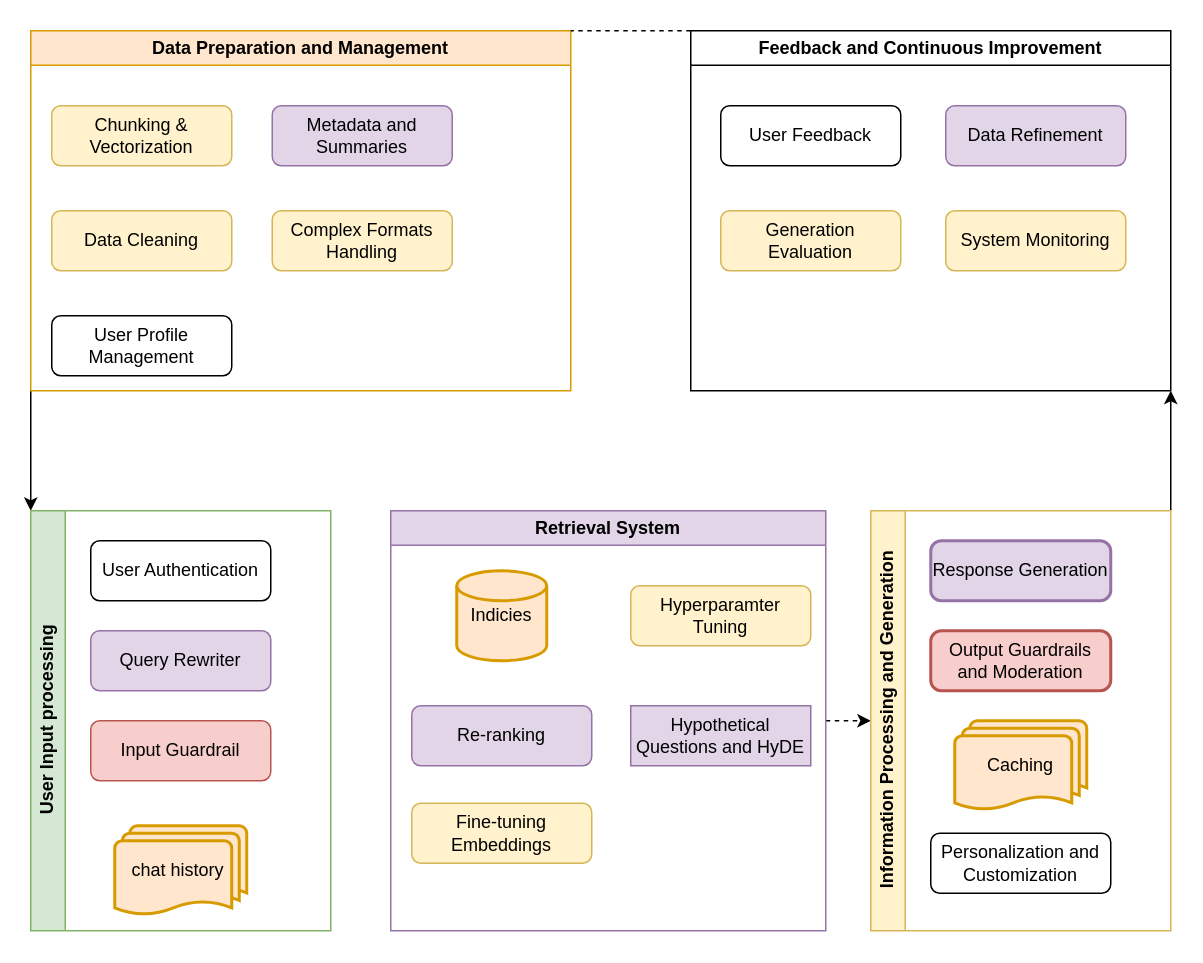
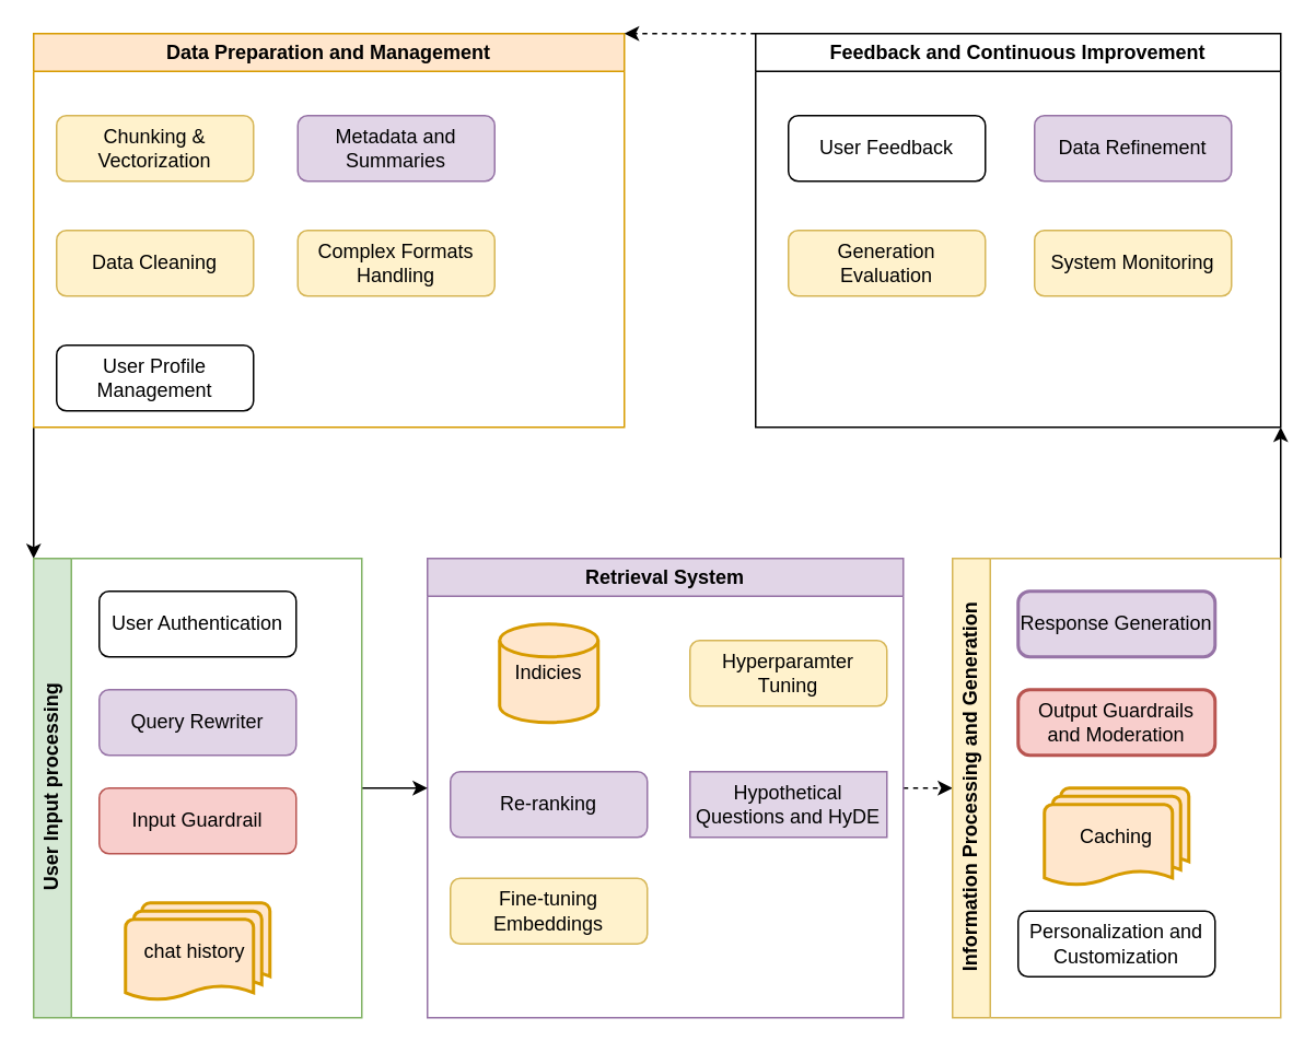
  <mxCell id="0" />
  <mxCell id="1" parent="0" />
  <mxCell id="2" style="edgeStyle=orthogonalEdgeStyle;rounded=0;orthogonalLoop=1;jettySize=auto;html=1;exitX=1;exitY=0.5;exitDx=0;exitDy=0;entryX=0;entryY=0.5;entryDx=0;entryDy=0;dashed=1;" edge="1" parent="1" source="3" target="23"><mxGeometry relative="1" as="geometry" /></mxCell>
  <mxCell id="3" value="Retrieval System" style="swimlane;whiteSpace=wrap;html=1;fillColor=#e1d5e7;strokeColor=#9673a6;startSize=23;" vertex="1" parent="1"><mxGeometry x="260" y="340" width="290" height="280" as="geometry" /></mxCell>
  <mxCell id="4" value="&lt;div&gt;Indicies&lt;/div&gt;" style="strokeWidth=2;html=1;shape=mxgraph.flowchart.database;whiteSpace=wrap;fillColor=#ffe6cc;strokeColor=#d79b00;" vertex="1" parent="3"><mxGeometry x="44" y="40" width="60" height="60" as="geometry" /></mxCell>
  <mxCell id="5" value="Re-ranking" style="rounded=1;whiteSpace=wrap;html=1;fontSize=12;glass=0;strokeWidth=1;shadow=0;fillColor=#e1d5e7;strokeColor=#9673a6;" vertex="1" parent="3"><mxGeometry x="14" y="130" width="120" height="40" as="geometry" /></mxCell>
  <mxCell id="6" value="Hypothetical Questions and HyDE" style="whiteSpace=wrap;html=1;fontSize=12;glass=0;strokeWidth=1;shadow=0;fillColor=#e1d5e7;strokeColor=#9673a6;rounded=0;" vertex="1" parent="3"><mxGeometry x="160" y="130" width="120" height="40" as="geometry" /></mxCell>
  <mxCell id="7" value="Fine-tuning Embeddings" style="rounded=1;whiteSpace=wrap;html=1;fontSize=12;glass=0;strokeWidth=1;shadow=0;fillColor=#fff2cc;strokeColor=#d6b656;" vertex="1" parent="3"><mxGeometry x="14" y="195" width="120" height="40" as="geometry" /></mxCell>
  <mxCell id="8" value="Hyperparamter Tuning" style="rounded=1;whiteSpace=wrap;html=1;fontSize=12;glass=0;strokeWidth=1;shadow=0;fillColor=#fff2cc;strokeColor=#d6b656;" vertex="1" parent="3"><mxGeometry x="160" y="50" width="120" height="40" as="geometry" /></mxCell>
  <mxCell id="9" style="edgeStyle=orthogonalEdgeStyle;rounded=0;orthogonalLoop=1;jettySize=auto;html=1;exitX=0;exitY=1;exitDx=0;exitDy=0;entryX=0;entryY=0;entryDx=0;entryDy=0;" edge="1" parent="1" source="10" target="17"><mxGeometry relative="1" as="geometry" /></mxCell>
  <mxCell id="10" value="&lt;div&gt;Data Preparation and Management&lt;/div&gt;" style="swimlane;whiteSpace=wrap;html=1;fillColor=#ffe6cc;strokeColor=#d79b00;" vertex="1" parent="1"><mxGeometry x="20" y="20" width="360" height="240" as="geometry"><mxRectangle x="410" y="40" width="240" height="30" as="alternateBounds" /></mxGeometry></mxCell>
  <mxCell id="11" value="Chunking &amp;amp; Vectorization" style="rounded=1;whiteSpace=wrap;html=1;fontSize=12;glass=0;strokeWidth=1;shadow=0;fillColor=#fff2cc;strokeColor=#d6b656;" vertex="1" parent="10"><mxGeometry x="14" y="50" width="120" height="40" as="geometry" /></mxCell>
  <mxCell id="12" value="Metadata and Summaries" style="rounded=1;whiteSpace=wrap;html=1;fontSize=12;glass=0;strokeWidth=1;shadow=0;fillColor=#e1d5e7;strokeColor=#9673a6;" vertex="1" parent="10"><mxGeometry x="161" y="50" width="120" height="40" as="geometry" /></mxCell>
  <mxCell id="13" value="User Profile Management" style="rounded=1;whiteSpace=wrap;html=1;fontSize=12;glass=0;strokeWidth=1;shadow=0;" vertex="1" parent="10"><mxGeometry x="14" y="190" width="120" height="40" as="geometry" /></mxCell>
  <mxCell id="14" value="Data Cleaning" style="rounded=1;whiteSpace=wrap;html=1;fontSize=12;glass=0;strokeWidth=1;shadow=0;fillColor=#fff2cc;strokeColor=#d6b656;" vertex="1" parent="10"><mxGeometry x="14" y="120" width="120" height="40" as="geometry" /></mxCell>
  <mxCell id="15" value="Complex Formats Handling" style="rounded=1;whiteSpace=wrap;html=1;fontSize=12;glass=0;strokeWidth=1;shadow=0;fillColor=#fff2cc;strokeColor=#d6b656;" vertex="1" parent="10"><mxGeometry x="161" y="120" width="120" height="40" as="geometry" /></mxCell>
+ <mxCell id="16" style="edgeStyle=orthogonalEdgeStyle;rounded=0;orthogonalLoop=1;jettySize=auto;html=1;exitX=1;exitY=0.5;exitDx=0;exitDy=0;entryX=0;entryY=0.5;entryDx=0;entryDy=0;" edge="1" parent="1" source="17" target="3"><mxGeometry relative="1" as="geometry" /></mxCell>
  <mxCell id="17" value="&lt;div&gt;User Input processing&lt;/div&gt;" style="swimlane;horizontal=0;whiteSpace=wrap;html=1;fillColor=#d5e8d4;strokeColor=#82b366;" vertex="1" parent="1"><mxGeometry x="20" y="340" width="200" height="280" as="geometry" /></mxCell>
  <mxCell id="18" value="User Authentication" style="rounded=1;whiteSpace=wrap;html=1;fontSize=12;glass=0;strokeWidth=1;shadow=0;" parent="17" vertex="1"><mxGeometry x="40" y="20" width="120" height="40" as="geometry" /></mxCell>
  <mxCell id="19" value="Query Rewriter" style="rounded=1;whiteSpace=wrap;html=1;fontSize=12;glass=0;strokeWidth=1;shadow=0;fillColor=#e1d5e7;strokeColor=#9673a6;" parent="17" vertex="1"><mxGeometry x="40" y="80" width="120" height="40" as="geometry" /></mxCell>
  <mxCell id="20" value="Input Guardrail" style="rounded=1;whiteSpace=wrap;html=1;fontSize=12;glass=0;strokeWidth=1;shadow=0;fillColor=#f8cecc;strokeColor=#b85450;" vertex="1" parent="17"><mxGeometry x="40" y="140" width="120" height="40" as="geometry" /></mxCell>
  <mxCell id="21" value="chat history&amp;nbsp; " style="strokeWidth=2;html=1;shape=mxgraph.flowchart.multi-document;whiteSpace=wrap;fillColor=#ffe6cc;strokeColor=#d79b00;" vertex="1" parent="17"><mxGeometry x="56" y="210" width="88" height="60" as="geometry" /></mxCell>
  <mxCell id="22" style="edgeStyle=orthogonalEdgeStyle;rounded=0;orthogonalLoop=1;jettySize=auto;html=1;exitX=1;exitY=0;exitDx=0;exitDy=0;entryX=1;entryY=1;entryDx=0;entryDy=0;" edge="1" parent="1" source="23" target="29"><mxGeometry relative="1" as="geometry"><mxPoint x="770" y="260" as="targetPoint" /></mxGeometry></mxCell>
  <mxCell id="23" value="Information Processing and Generation" style="swimlane;horizontal=0;whiteSpace=wrap;html=1;fillColor=#fff2cc;strokeColor=#d6b656;" vertex="1" parent="1"><mxGeometry x="580" y="340" width="200" height="280" as="geometry" /></mxCell>
  <mxCell id="24" value="Response Generation" style="rounded=1;whiteSpace=wrap;html=1;absoluteArcSize=1;arcSize=14;strokeWidth=2;fillColor=#e1d5e7;strokeColor=#9673a6;" vertex="1" parent="23"><mxGeometry x="40" y="20" width="120" height="40" as="geometry" /></mxCell>
  <mxCell id="25" value="Output Guardrails and Moderation" style="rounded=1;whiteSpace=wrap;html=1;absoluteArcSize=1;arcSize=14;strokeWidth=2;fillColor=#f8cecc;strokeColor=#b85450;" vertex="1" parent="23"><mxGeometry x="40" y="80" width="120" height="40" as="geometry" /></mxCell>
  <mxCell id="26" value="Caching" style="strokeWidth=2;html=1;shape=mxgraph.flowchart.multi-document;whiteSpace=wrap;fillColor=#ffe6cc;strokeColor=#d79b00;" vertex="1" parent="23"><mxGeometry x="56" y="140" width="88" height="60" as="geometry" /></mxCell>
  <mxCell id="27" value="Personalization and Customization" style="rounded=1;whiteSpace=wrap;html=1;fontSize=12;glass=0;strokeWidth=1;shadow=0;" vertex="1" parent="23"><mxGeometry x="40" y="215" width="120" height="40" as="geometry" /></mxCell>
- <mxCell id="28" style="edgeStyle=orthogonalEdgeStyle;rounded=0;orthogonalLoop=1;jettySize=auto;html=1;exitX=0;exitY=0;exitDx=0;exitDy=0;entryX=1;entryY=0;entryDx=0;entryDy=0;dashed=1;endArrow=none;" edge="1" parent="1" source="29" target="10"><mxGeometry relative="1" as="geometry"><Array as="points"><mxPoint x="420" y="20" /><mxPoint x="420" y="20" /></Array></mxGeometry></mxCell>
+ <mxCell id="28" style="edgeStyle=orthogonalEdgeStyle;rounded=0;orthogonalLoop=1;jettySize=auto;html=1;exitX=0;exitY=0;exitDx=0;exitDy=0;entryX=1;entryY=0;entryDx=0;entryDy=0;dashed=1;" edge="1" parent="1" source="29" target="10"><mxGeometry relative="1" as="geometry"><Array as="points"><mxPoint x="420" y="20" /><mxPoint x="420" y="20" /></Array></mxGeometry></mxCell>
  <mxCell id="29" value="Feedback and Continuous Improvement" style="swimlane;whiteSpace=wrap;html=1;startSize=23;" vertex="1" parent="1"><mxGeometry x="460" y="20" width="320" height="240" as="geometry" /></mxCell>
  <mxCell id="30" value="Data Refinement" style="rounded=1;whiteSpace=wrap;html=1;fontSize=12;glass=0;strokeWidth=1;shadow=0;fillColor=#e1d5e7;strokeColor=#9673a6;" vertex="1" parent="29"><mxGeometry x="170" y="50" width="120" height="40" as="geometry" /></mxCell>
  <mxCell id="31" value="System Monitoring" style="rounded=1;whiteSpace=wrap;html=1;fontSize=12;glass=0;strokeWidth=1;shadow=0;fillColor=#fff2cc;strokeColor=#d6b656;" vertex="1" parent="29"><mxGeometry x="170" y="120" width="120" height="40" as="geometry" /></mxCell>
  <mxCell id="32" value="Generation Evaluation" style="rounded=1;whiteSpace=wrap;html=1;fontSize=12;glass=0;strokeWidth=1;shadow=0;fillColor=#fff2cc;strokeColor=#d6b656;" vertex="1" parent="29"><mxGeometry x="20" y="120" width="120" height="40" as="geometry" /></mxCell>
  <mxCell id="33" value="User Feedback" style="rounded=1;whiteSpace=wrap;html=1;fontSize=12;glass=0;strokeWidth=1;shadow=0;" vertex="1" parent="29"><mxGeometry x="20" y="50" width="120" height="40" as="geometry" /></mxCell>
